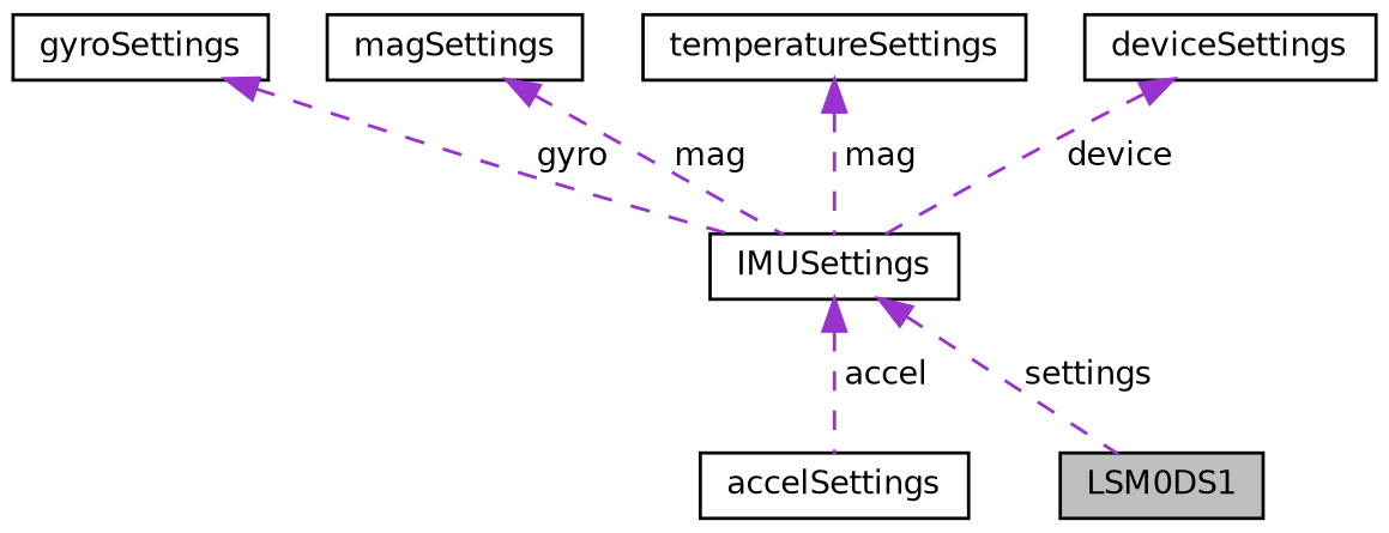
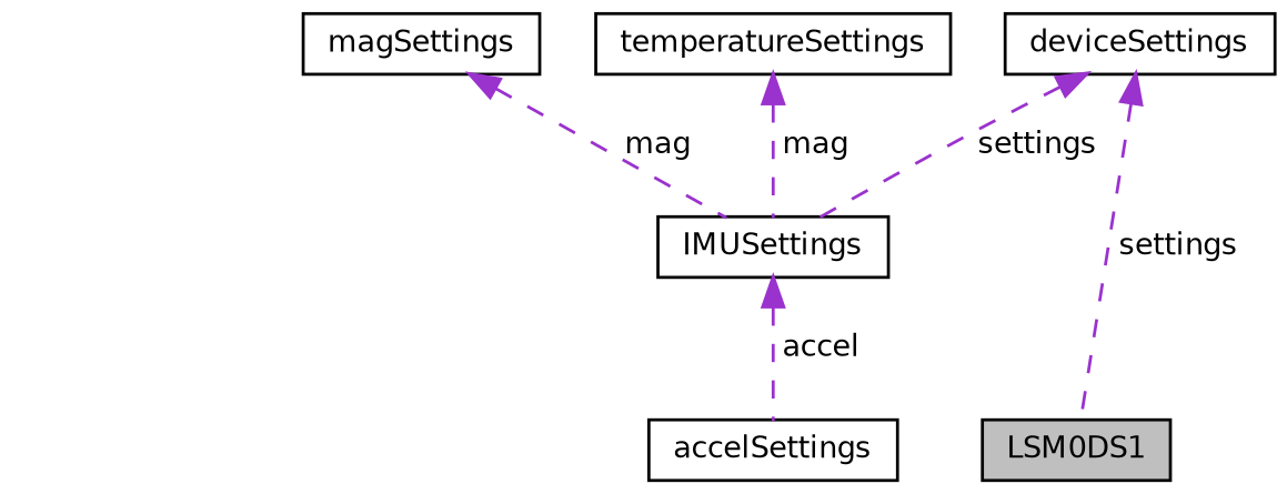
  digraph {
    node [color=black fillcolor=white fontname=Helvetica fontsize=10 shape=record style=filled]
    edge [color=darkorchid3 dir=back fontname=Helvetica fontsize=10 labelfontname=Helvetica labelfontsize=10 style=dashed]
    n1 [fillcolor=grey75 fontcolor=black height=0.2 label=LSM0DS1 width=0.4]
    n2 [height=0.2 label=IMUSettings width=0.4]
    n3 [height=0.2 label=accelSettings width=0.4]
    n4 [height=0.2 label=magSettings width=0.4]
-   n5 [height=0.2 label=gyroSettings width=0.4]
    n6 [height=0.2 label=deviceSettings width=0.4]
    n7 [height=0.2 label=temperatureSettings width=0.4]
-   n2 -> n1 [label=" settings"]
+   n6 -> n1 [label=" settings"]
    n2 -> n3 [label=" accel"]
    n4 -> n2 [label=" mag"]
-   n5 -> n2 [label=" gyro"]
-   n6 -> n2 [label=" device"]
+   n6 -> n2 [label=" settings"]
    n7 -> n2 [label=" mag"]
  }
